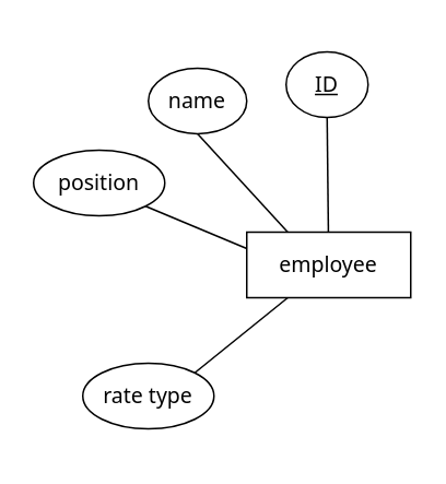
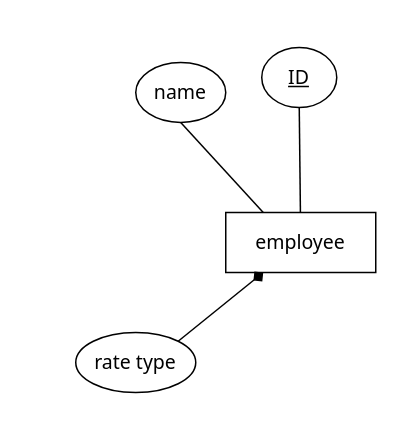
  <mxCell id="0" />
  <mxCell id="1" parent="0" />
  <mxCell id="2" value="employee" style="whiteSpace=wrap;html=1;align=center;fontSize=13;fontFamily=Noto Sans;fontSource=https%3A%2F%2Ffonts.googleapis.com%2Fcss%3Ffamily%3DNoto%2BSans;" parent="1" vertex="1"><mxGeometry x="150" y="141" width="100" height="40" as="geometry" /></mxCell>
  <mxCell id="3" value="name" style="ellipse;whiteSpace=wrap;html=1;align=center;fontSize=13;fontFamily=Noto Sans;fontSource=https%3A%2F%2Ffonts.googleapis.com%2Fcss%3Ffamily%3DNoto%2BSans;" parent="1" vertex="1"><mxGeometry x="90" y="41" width="60" height="40" as="geometry" /></mxCell>
  <mxCell id="4" value="ID" style="ellipse;whiteSpace=wrap;html=1;align=center;fontStyle=4;fontSize=13;fontFamily=Noto Sans;fontSource=https%3A%2F%2Ffonts.googleapis.com%2Fcss%3Ffamily%3DNoto%2BSans;" parent="1" vertex="1"><mxGeometry x="174" y="31" width="50" height="40" as="geometry" /></mxCell>
  <mxCell id="5" value="" style="endArrow=none;html=1;rounded=0;exitX=0.5;exitY=1;exitDx=0;exitDy=0;fontSize=13;fontFamily=Noto Sans;fontSource=https%3A%2F%2Ffonts.googleapis.com%2Fcss%3Ffamily%3DNoto%2BSans;" parent="1" source="4" target="2" edge="1"><mxGeometry relative="1" as="geometry"><mxPoint x="290" y="271" as="sourcePoint" /><mxPoint x="450" y="271" as="targetPoint" /></mxGeometry></mxCell>
  <mxCell id="6" value="" style="endArrow=none;html=1;rounded=0;exitX=0.5;exitY=1;exitDx=0;exitDy=0;entryX=0.25;entryY=0;entryDx=0;entryDy=0;fontSize=13;fontFamily=Noto Sans;fontSource=https%3A%2F%2Ffonts.googleapis.com%2Fcss%3Ffamily%3DNoto%2BSans;" parent="1" source="3" target="2" edge="1"><mxGeometry relative="1" as="geometry"><mxPoint x="130" y="91" as="sourcePoint" /><mxPoint x="133.889" y="161" as="targetPoint" /></mxGeometry></mxCell>
- <mxCell id="7" value="position" style="ellipse;whiteSpace=wrap;html=1;align=center;fontSize=13;fontFamily=Noto Sans;fontSource=https%3A%2F%2Ffonts.googleapis.com%2Fcss%3Ffamily%3DNoto%2BSans;" parent="1" vertex="1"><mxGeometry x="20" y="91" width="80" height="40" as="geometry" /></mxCell>
- <mxCell id="8" value="" style="endArrow=none;html=1;rounded=0;exitX=1;exitY=1;exitDx=0;exitDy=0;entryX=0;entryY=0.25;entryDx=0;entryDy=0;fontSize=13;fontFamily=Noto Sans;fontSource=https%3A%2F%2Ffonts.googleapis.com%2Fcss%3Ffamily%3DNoto%2BSans;" parent="1" source="7" target="2" edge="1"><mxGeometry relative="1" as="geometry"><mxPoint x="130" y="101" as="sourcePoint" /><mxPoint x="185" y="151" as="targetPoint" /></mxGeometry></mxCell>
  <mxCell id="9" value="rate type" style="ellipse;whiteSpace=wrap;html=1;align=center;fontSize=13;fontFamily=Noto Sans;fontSource=https%3A%2F%2Ffonts.googleapis.com%2Fcss%3Ffamily%3DNoto%2BSans;" parent="1" vertex="1"><mxGeometry x="50" y="221" width="80" height="40" as="geometry" /></mxCell>
- <mxCell id="10" value="" style="endArrow=none;html=1;rounded=0;entryX=0.25;entryY=1;entryDx=0;entryDy=0;exitX=1;exitY=0;exitDx=0;exitDy=0;fontSize=13;fontFamily=Noto Sans;fontSource=https%3A%2F%2Ffonts.googleapis.com%2Fcss%3Ffamily%3DNoto%2BSans;" parent="1" source="9" target="2" edge="1"><mxGeometry relative="1" as="geometry"><mxPoint x="110" y="231" as="sourcePoint" /><mxPoint x="160" y="181" as="targetPoint" /></mxGeometry></mxCell>
+ <mxCell id="10" value="" style="endArrow=diamond;html=1;rounded=0;entryX=0.25;entryY=1;entryDx=0;entryDy=0;exitX=1;exitY=0;exitDx=0;exitDy=0;fontSize=13;fontFamily=Noto Sans;fontSource=https%3A%2F%2Ffonts.googleapis.com%2Fcss%3Ffamily%3DNoto%2BSans;" parent="1" source="9" target="2" edge="1"><mxGeometry relative="1" as="geometry"><mxPoint x="110" y="231" as="sourcePoint" /><mxPoint x="160" y="181" as="targetPoint" /></mxGeometry></mxCell>
  <mxCell id="11" value="" style="rounded=0;whiteSpace=wrap;html=1;fontFamily=Noto Sans;fontSource=https%3A%2F%2Ffonts.googleapis.com%2Fcss%3Ffamily%3DNoto%2BSans;strokeColor=none;fillColor=none;" parent="1" vertex="1"><mxGeometry x="184" y="20" width="30" height="20" as="geometry" /></mxCell>
  <mxCell id="12" value="" style="rounded=0;whiteSpace=wrap;html=1;fontFamily=Noto Sans;fontSource=https%3A%2F%2Ffonts.googleapis.com%2Fcss%3Ffamily%3DNoto%2BSans;strokeColor=none;fillColor=none;" parent="1" vertex="1"><mxGeometry x="75" y="253" width="30" height="20" as="geometry" /></mxCell>
